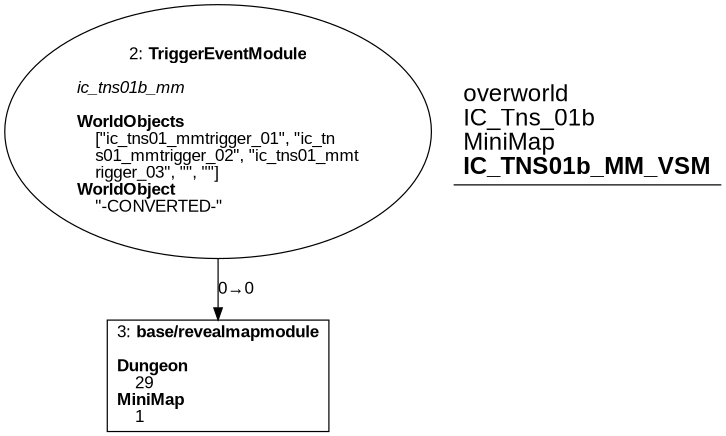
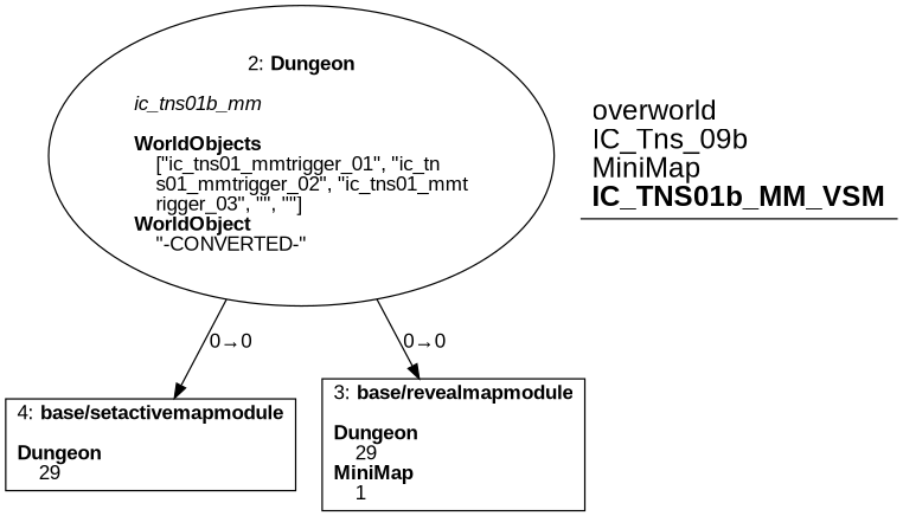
  digraph {
    fontname="Liberation Sans"
    splines=spline
    node [fontname="Liberation Sans" shape=box]
    edge [fontname="Liberation Sans"]
-   n1 [label=<2: <b>TriggerEventModule</b><br/><br/><i>ic_tns01b_mm<br align="left"/></i><br align="left"/><b>WorldObjects</b><br align="left"/>    [&quot;ic_tns01_mmtrigger_01&quot;, &quot;ic_tn<br align="left"/>    s01_mmtrigger_02&quot;, &quot;ic_tns01_mmt<br align="left"/>    rigger_03&quot;, &quot;&quot;, &quot;&quot;]<br align="left"/><b>WorldObject</b><br align="left"/>    &quot;-CONVERTED-&quot;<br align="left"/>> shape=oval]
+   n1 [label=<2: <b>Dungeon</b><br/><br/><i>ic_tns01b_mm<br align="left"/></i><br align="left"/><b>WorldObjects</b><br align="left"/>    [&quot;ic_tns01_mmtrigger_01&quot;, &quot;ic_tn<br align="left"/>    s01_mmtrigger_02&quot;, &quot;ic_tns01_mmt<br align="left"/>    rigger_03&quot;, &quot;&quot;, &quot;&quot;]<br align="left"/><b>WorldObject</b><br align="left"/>    &quot;-CONVERTED-&quot;<br align="left"/>> shape=oval]
+   n2 [label=<4: <b>base/setactivemapmodule</b><br/><br/><b>Dungeon</b><br align="left"/>    29<br align="left"/>>]
    n3 [label=<3: <b>base/revealmapmodule</b><br/><br/><b>Dungeon</b><br align="left"/>    29<br align="left"/><b>MiniMap</b><br align="left"/>    1<br align="left"/>>]
-   n4 [label=<<font point-size="20">overworld<br align="left"/>IC_Tns_01b<br align="left"/>MiniMap<br align="left"/><b>IC_TNS01b_MM_VSM</b><br align="left"/></font>> shape=underline]
+   n4 [label=<<font point-size="20">overworld<br align="left"/>IC_Tns_09b<br align="left"/>MiniMap<br align="left"/><b>IC_TNS01b_MM_VSM</b><br align="left"/></font>> shape=underline]
+   n1 -> n2 [label="0→0"]
    n1 -> n3 [label="0→0"]
  }
